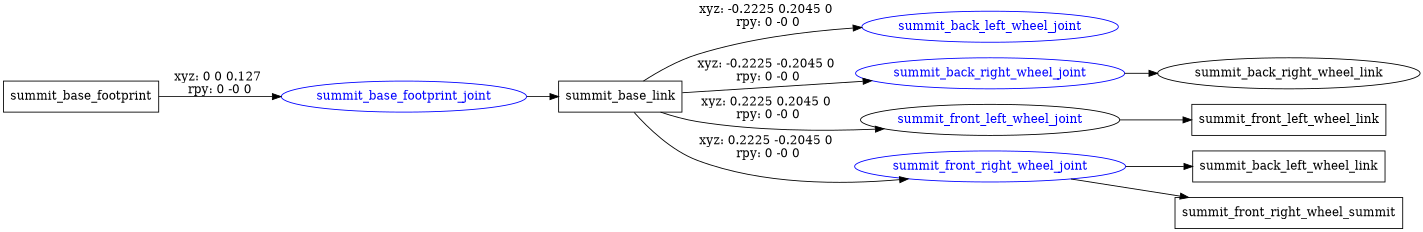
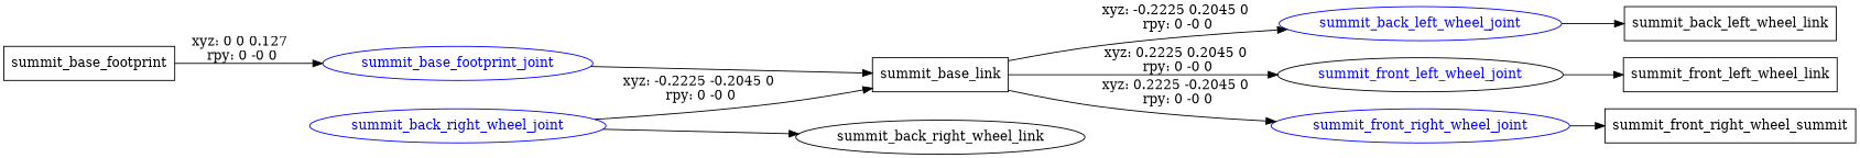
  digraph {
    rankdir=LR
    node [shape=ellipse]
    n1 [label=summit_base_footprint shape=box]
    summit_base_footprint_joint [color=blue fontcolor=blue]
    n3 [label=summit_base_link shape=box]
    summit_back_left_wheel_joint [color=blue fontcolor=blue]
    summit_back_right_wheel_joint [color=blue fontcolor=blue]
    summit_front_left_wheel_joint [color=black fontcolor=blue]
    summit_front_right_wheel_joint [color=blue fontcolor=blue]
    n8 [label=summit_back_left_wheel_link shape=box]
    n9 [label=summit_back_right_wheel_link]
    n10 [label=summit_front_left_wheel_link shape=box]
    n11 [label=summit_front_right_wheel_summit shape=box]
    n1 -> summit_base_footprint_joint [label="xyz: 0 0 0.127 \nrpy: 0 -0 0"]
    summit_base_footprint_joint -> n3
    n3 -> summit_back_left_wheel_joint [label="xyz: -0.2225 0.2045 0 \nrpy: 0 -0 0"]
-   n3 -> summit_back_right_wheel_joint [label="xyz: -0.2225 -0.2045 0 \nrpy: 0 -0 0"]
+   summit_back_right_wheel_joint -> n3 [label="xyz: -0.2225 -0.2045 0 \nrpy: 0 -0 0"]
    n3 -> summit_front_left_wheel_joint [label="xyz: 0.2225 0.2045 0 \nrpy: 0 -0 0"]
    n3 -> summit_front_right_wheel_joint [label="xyz: 0.2225 -0.2045 0 \nrpy: 0 -0 0"]
-   summit_front_right_wheel_joint -> n8
+   summit_back_left_wheel_joint -> n8
    summit_back_right_wheel_joint -> n9
    summit_front_left_wheel_joint -> n10
    summit_front_right_wheel_joint -> n11
  }
